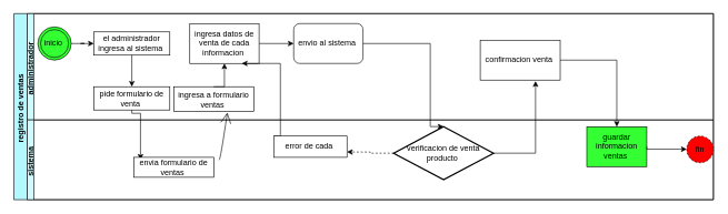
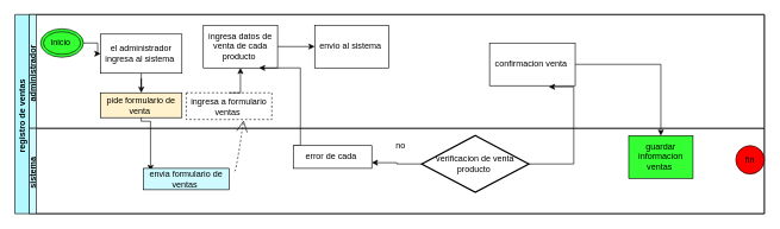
  <mxCell id="0" />
  <mxCell id="1" parent="0" />
  <mxCell id="2" value="registro de ventas " style="swimlane;childLayout=stackLayout;resizeParent=1;resizeParentMax=0;horizontal=0;startSize=20;horizontalStack=0;fillColor=#B3F7FF;" parent="1" vertex="1"><mxGeometry x="20" y="20" width="1050" height="280" as="geometry" /></mxCell>
  <mxCell id="3" value="administrador " style="swimlane;startSize=10;horizontal=0;fillColor=#C9FDFF;" parent="2" vertex="1"><mxGeometry x="20" width="1030" height="160" as="geometry" /></mxCell>
  <mxCell id="4" style="edgeStyle=orthogonalEdgeStyle;rounded=0;orthogonalLoop=1;jettySize=auto;html=1;entryX=0;entryY=0.5;entryDx=0;entryDy=0;" parent="3" source="5" target="10" edge="1"><mxGeometry relative="1" as="geometry" /></mxCell>
- <mxCell id="5" value="inicio&amp;nbsp;" style="ellipse;shape=doubleEllipse;whiteSpace=wrap;html=1;aspect=fixed;fillColor=#33FF33;" parent="3" vertex="1"><mxGeometry x="16" y="20" width="50" height="50" as="geometry" /></mxCell>
+ <mxCell id="5" value="inicio&amp;nbsp;" style="ellipse;shape=doubleEllipse;whiteSpace=wrap;html=1;aspect=fixed;fillColor=#33FF33;" parent="3" vertex="1"><mxGeometry x="16" y="20" width="60" height="40" as="geometry" /></mxCell>
  <mxCell id="6" style="edgeStyle=orthogonalEdgeStyle;rounded=0;orthogonalLoop=1;jettySize=auto;html=1;exitX=1;exitY=0.5;exitDx=0;exitDy=0;" parent="3" source="7" target="8" edge="1"><mxGeometry relative="1" as="geometry" /></mxCell>
- <mxCell id="7" value="ingresa datos de venta de cada informacion&amp;nbsp;" style="rounded=0;whiteSpace=wrap;html=1;" parent="3" vertex="1"><mxGeometry x="244" y="15" width="104" height="60" as="geometry" /></mxCell>
- <mxCell id="8" value="envio al sistema&amp;nbsp;" style="whiteSpace=wrap;html=1;rounded=1;" parent="3" vertex="1"><mxGeometry x="400" y="15" width="104" height="60" as="geometry" /></mxCell>
- <mxCell id="9" value="confirmacion venta&amp;nbsp;" style="rounded=0;whiteSpace=wrap;html=1;" parent="3" vertex="1"><mxGeometry x="680" y="40" width="120" height="60" as="geometry" /></mxCell>
- <mxCell id="10" value="el administrador ingresa al sistema&amp;nbsp;" style="rounded=0;whiteSpace=wrap;html=1;" parent="3" vertex="1"><mxGeometry x="100" y="27.5" width="114" height="35" as="geometry" /></mxCell>
- <mxCell id="11" value="pide formulario de venta&amp;nbsp;" style="rounded=0;whiteSpace=wrap;html=1;" parent="3" vertex="1"><mxGeometry x="100" y="110" width="114" height="35" as="geometry" /></mxCell>
+ <mxCell id="7" value="ingresa datos de venta de cada producto&amp;nbsp;" style="rounded=0;whiteSpace=wrap;html=1;" parent="3" vertex="1"><mxGeometry x="244" y="15" width="104" height="60" as="geometry" /></mxCell>
+ <mxCell id="8" value="envio al sistema&amp;nbsp;" style="rounded=0;whiteSpace=wrap;html=1;" parent="3" vertex="1"><mxGeometry x="400" y="15" width="104" height="60" as="geometry" /></mxCell>
+ <mxCell id="9" value="confirmacion venta&amp;nbsp;" style="rounded=0;whiteSpace=wrap;html=1;" parent="3" vertex="1"><mxGeometry x="645" y="40" width="120" height="60" as="geometry" /></mxCell>
+ <mxCell id="10" value="el administrador ingresa al sistema&amp;nbsp;" style="rounded=0;whiteSpace=wrap;html=1;" parent="3" vertex="1"><mxGeometry x="100" y="27.5" width="114" height="55" as="geometry" /></mxCell>
+ <mxCell id="11" value="pide formulario de venta&amp;nbsp;" style="rounded=0;whiteSpace=wrap;html=1;fillColor=#fff2cc;" parent="3" vertex="1"><mxGeometry x="100" y="110" width="114" height="35" as="geometry" /></mxCell>
  <mxCell id="12" style="edgeStyle=orthogonalEdgeStyle;rounded=0;orthogonalLoop=1;jettySize=auto;html=1;" parent="3" source="10" target="11" edge="1"><mxGeometry relative="1" as="geometry" /></mxCell>
- <mxCell id="13" value="ingresa a formulario ventas&amp;nbsp;" style="rounded=0;whiteSpace=wrap;html=1;" parent="3" vertex="1"><mxGeometry x="220" y="110" width="120" height="37.5" as="geometry" /></mxCell>
+ <mxCell id="13" value="ingresa a formulario ventas&amp;nbsp;" style="rounded=0;whiteSpace=wrap;html=1;dashed=1;" parent="3" vertex="1"><mxGeometry x="220" y="110" width="120" height="37.5" as="geometry" /></mxCell>
  <mxCell id="14" style="edgeStyle=orthogonalEdgeStyle;rounded=0;orthogonalLoop=1;jettySize=auto;html=1;exitX=0.5;exitY=0;exitDx=0;exitDy=0;entryX=0.5;entryY=1;entryDx=0;entryDy=0;" parent="3" source="13" target="7" edge="1"><mxGeometry relative="1" as="geometry" /></mxCell>
  <mxCell id="15" style="edgeStyle=orthogonalEdgeStyle;rounded=0;orthogonalLoop=1;jettySize=auto;html=1;exitX=0;exitY=0;exitDx=0;exitDy=0;entryX=0.75;entryY=1;entryDx=0;entryDy=0;" parent="2" source="23" target="7" edge="1"><mxGeometry relative="1" as="geometry"><Array as="points"><mxPoint x="400" y="184" /><mxPoint x="400" y="75" /></Array></mxGeometry></mxCell>
  <mxCell id="16" style="edgeStyle=orthogonalEdgeStyle;rounded=0;orthogonalLoop=1;jettySize=auto;html=1;entryX=0.692;entryY=1.027;entryDx=0;entryDy=0;entryPerimeter=0;" parent="2" source="22" target="9" edge="1"><mxGeometry relative="1" as="geometry"><mxPoint x="780" y="160" as="targetPoint" /><Array as="points"><mxPoint x="783" y="210" /></Array></mxGeometry></mxCell>
- <mxCell id="17" style="edgeStyle=orthogonalEdgeStyle;rounded=0;orthogonalLoop=1;jettySize=auto;html=1;entryX=0.5;entryY=0;entryDx=0;entryDy=0;entryPerimeter=0;" parent="2" source="8" target="22" edge="1"><mxGeometry relative="1" as="geometry"><Array as="points"><mxPoint x="625" y="45" /></Array></mxGeometry></mxCell>
  <mxCell id="18" style="edgeStyle=orthogonalEdgeStyle;rounded=0;orthogonalLoop=1;jettySize=auto;html=1;" parent="2" source="9" target="25" edge="1"><mxGeometry relative="1" as="geometry" /></mxCell>
  <mxCell id="19" style="edgeStyle=orthogonalEdgeStyle;rounded=0;orthogonalLoop=1;jettySize=auto;html=1;" parent="2" source="11" edge="1"><mxGeometry relative="1" as="geometry"><Array as="points"><mxPoint x="177" y="150" /><mxPoint x="190" y="150" /></Array><mxPoint x="190" y="220" as="targetPoint" /></mxGeometry></mxCell>
  <mxCell id="20" value="sistema " style="swimlane;startSize=10;horizontal=0;fillColor=#CFFAFF;" parent="2" vertex="1"><mxGeometry x="20" y="160" width="1030" height="120" as="geometry" /></mxCell>
- <mxCell id="21" style="edgeStyle=orthogonalEdgeStyle;rounded=0;orthogonalLoop=1;jettySize=auto;html=1;exitX=0;exitY=0.5;exitDx=0;exitDy=0;exitPerimeter=0;entryX=1;entryY=0.75;entryDx=0;entryDy=0;dashed=1;" parent="20" source="22" target="23" edge="1"><mxGeometry relative="1" as="geometry"><mxPoint x="440" y="75" as="targetPoint" /></mxGeometry></mxCell>
+ <mxCell id="21" style="edgeStyle=orthogonalEdgeStyle;rounded=0;orthogonalLoop=1;jettySize=auto;html=1;exitX=0;exitY=0.5;exitDx=0;exitDy=0;exitPerimeter=0;entryX=1;entryY=0.75;entryDx=0;entryDy=0;" parent="20" source="22" target="23" edge="1"><mxGeometry relative="1" as="geometry"><mxPoint x="440" y="75" as="targetPoint" /></mxGeometry></mxCell>
  <mxCell id="22" value="verificacion de venta producto&amp;nbsp;" style="strokeWidth=2;html=1;shape=mxgraph.flowchart.decision;whiteSpace=wrap;" parent="20" vertex="1"><mxGeometry x="550" y="10" width="150" height="80" as="geometry" /></mxCell>
  <mxCell id="23" value="error de cada&amp;nbsp;" style="rounded=0;whiteSpace=wrap;html=1;" parent="20" vertex="1"><mxGeometry x="370" y="24.25" width="110" height="32" as="geometry" /></mxCell>
+ <mxCell id="24" value="no" style="text;html=1;align=center;verticalAlign=middle;resizable=0;points=[];autosize=1;strokeColor=none;fillColor=none;" parent="20" vertex="1"><mxGeometry x="500" y="10" width="40" height="30" as="geometry" /></mxCell>
  <mxCell id="25" value="guardar informacion ventas&amp;nbsp;" style="rounded=0;whiteSpace=wrap;html=1;fillColor=#33ff33;" parent="20" vertex="1"><mxGeometry x="840" y="10.25" width="90" height="60" as="geometry" /></mxCell>
- <mxCell id="26" value="fin" style="ellipse;whiteSpace=wrap;html=1;fillColor=#FF0000;dashed=1;" parent="20" vertex="1"><mxGeometry x="990" y="24.25" width="40" height="40" as="geometry" /></mxCell>
- <mxCell id="27" style="edgeStyle=orthogonalEdgeStyle;rounded=0;orthogonalLoop=1;jettySize=auto;html=1;exitX=1;exitY=0.5;exitDx=0;exitDy=0;" parent="20" source="25" target="26" edge="1"><mxGeometry relative="1" as="geometry"><mxPoint x="960" y="-20" as="targetPoint" /><Array as="points"><mxPoint x="930" y="44" /></Array></mxGeometry></mxCell>
- <mxCell id="28" value="envia formulario de ventas&amp;nbsp;" style="rounded=0;whiteSpace=wrap;html=1;hachureGap=4;" vertex="1" parent="20"><mxGeometry x="160" y="56.25" width="120" height="30" as="geometry" /></mxCell>
- <mxCell id="29" style="edgeStyle=none;curved=1;rounded=0;orthogonalLoop=1;jettySize=auto;html=1;entryX=0.67;entryY=1.035;entryDx=0;entryDy=0;entryPerimeter=0;endArrow=open;startSize=14;endSize=14;sourcePerimeterSpacing=8;targetPerimeterSpacing=8;" edge="1" parent="2" source="28" target="13"><mxGeometry relative="1" as="geometry"><Array as="points"><mxPoint x="310" y="220" /></Array></mxGeometry></mxCell>
+ <mxCell id="26" value="fin" style="ellipse;whiteSpace=wrap;html=1;fillColor=#FF0000;" parent="20" vertex="1"><mxGeometry x="990" y="24.25" width="40" height="40" as="geometry" /></mxCell>
+ <mxCell id="28" value="envia formulario de ventas&amp;nbsp;" style="rounded=0;whiteSpace=wrap;html=1;hachureGap=4;fillColor=#cffaff;" vertex="1" parent="20"><mxGeometry x="160" y="56.25" width="120" height="30" as="geometry" /></mxCell>
+ <mxCell id="29" style="edgeStyle=none;curved=1;rounded=0;orthogonalLoop=1;jettySize=auto;html=1;entryX=0.67;entryY=1.035;entryDx=0;entryDy=0;entryPerimeter=0;endArrow=open;startSize=14;endSize=14;sourcePerimeterSpacing=8;targetPerimeterSpacing=8;dashed=1;" edge="1" parent="2" source="28" target="13"><mxGeometry relative="1" as="geometry"><Array as="points"><mxPoint x="310" y="220" /></Array></mxGeometry></mxCell>
